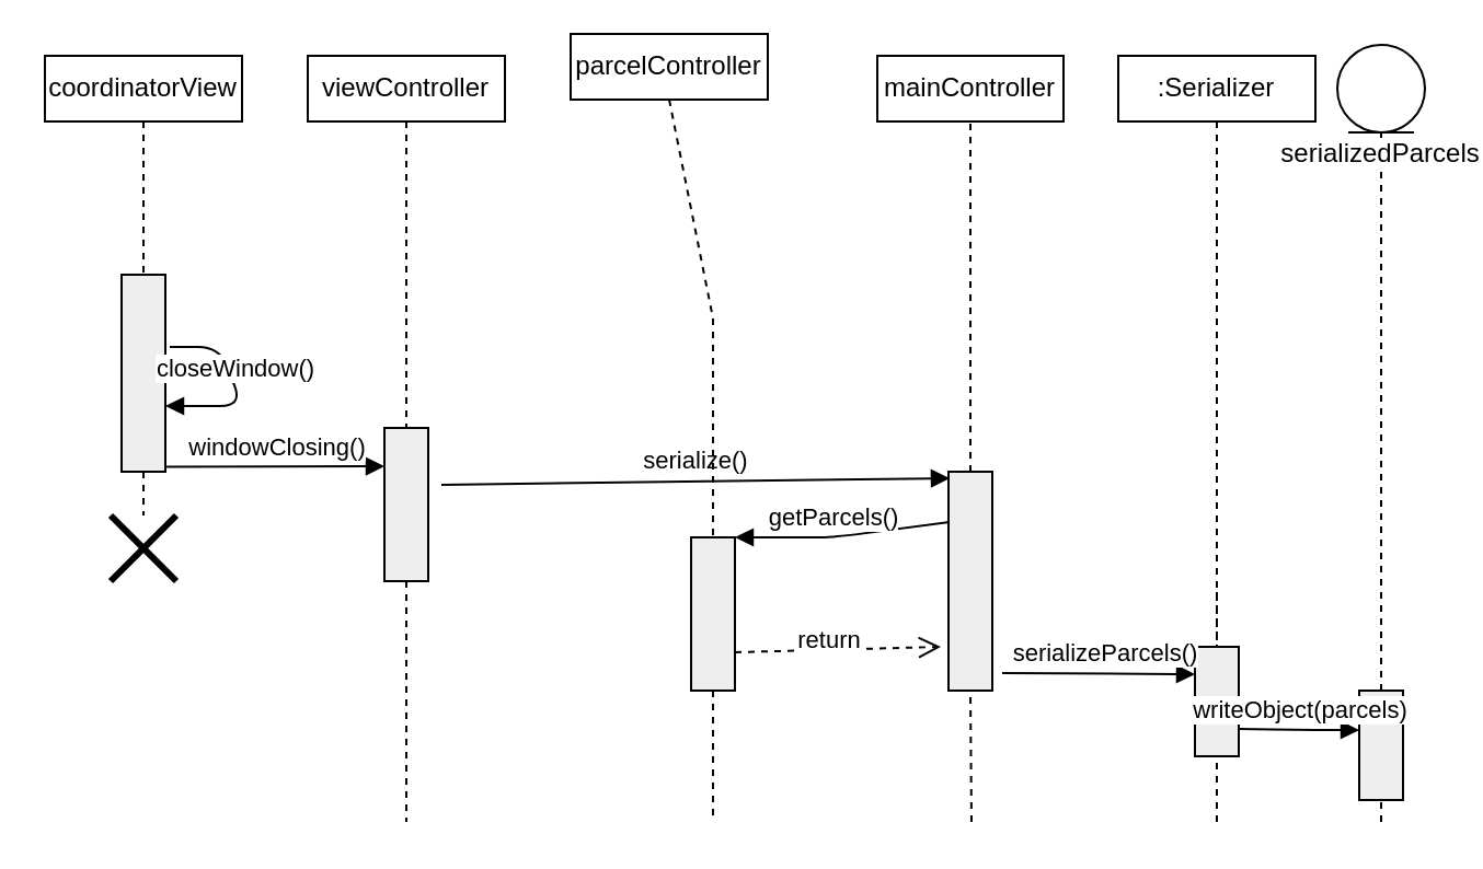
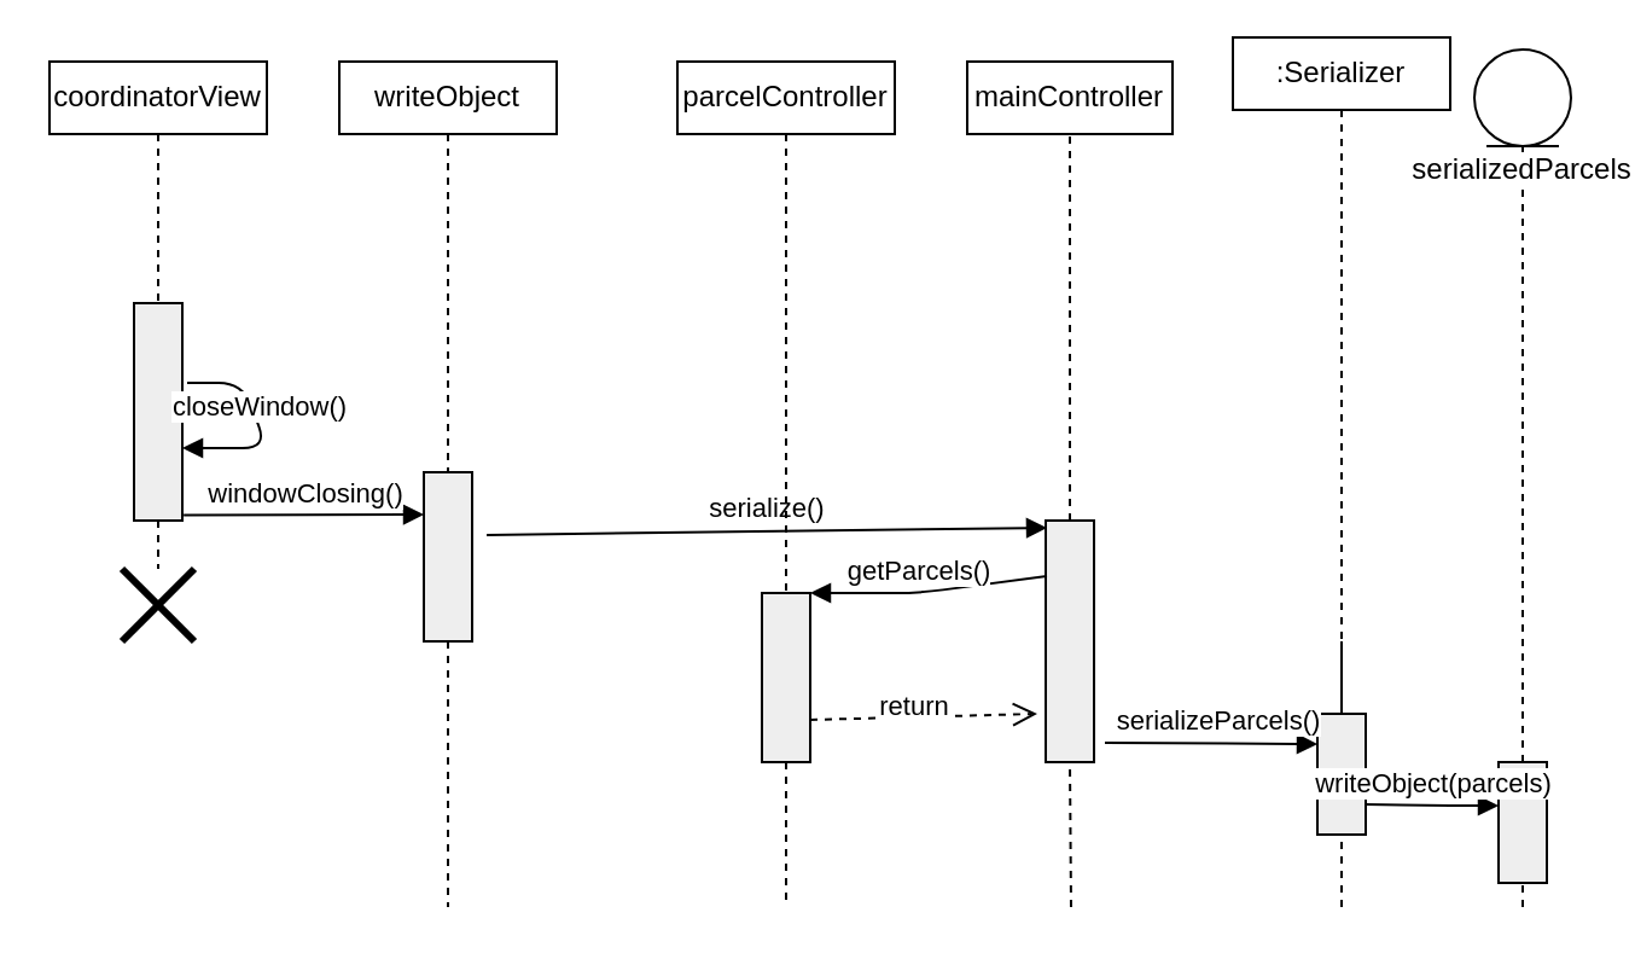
  <mxCell id="0" />
  <mxCell id="1" parent="0" />
- <mxCell id="2" value="parcelController" style="shape=rect;html=1;whiteSpace=wrap;align=center;" parent="1" vertex="1"><mxGeometry x="260" y="15" width="90" height="30" as="geometry" /></mxCell>
+ <mxCell id="2" value="parcelController" style="shape=rect;html=1;whiteSpace=wrap;align=center;" parent="1" vertex="1"><mxGeometry x="280" y="25" width="90" height="30" as="geometry" /></mxCell>
  <mxCell id="3" value="" style="edgeStyle=none;html=1;dashed=1;endArrow=none;align=center;verticalAlign=bottom;exitX=0.5;exitY=1;" parent="1" source="28" edge="1"><mxGeometry x="1" relative="1" as="geometry"><mxPoint x="325" y="375" as="targetPoint" /></mxGeometry></mxCell>
- <mxCell id="4" value=":Serializer" style="shape=rect;html=1;whiteSpace=wrap;align=center;" parent="1" vertex="1"><mxGeometry x="510" y="25" width="90" height="30" as="geometry" /></mxCell>
+ <mxCell id="4" value=":Serializer" style="shape=rect;html=1;whiteSpace=wrap;align=center;" parent="1" vertex="1"><mxGeometry x="510" y="15" width="90" height="30" as="geometry" /></mxCell>
  <mxCell id="5" value="" style="edgeStyle=none;html=1;dashed=1;endArrow=none;align=center;verticalAlign=bottom;exitX=0.5;exitY=1;" parent="1" source="9" edge="1"><mxGeometry x="1" relative="1" as="geometry"><mxPoint x="555" y="265" as="targetPoint" /></mxGeometry></mxCell>
  <mxCell id="6" value="coordinatorView" style="shape=rect;html=1;whiteSpace=wrap;align=center;" parent="1" vertex="1"><mxGeometry x="20" y="25" width="90" height="30" as="geometry" /></mxCell>
  <mxCell id="7" value="" style="edgeStyle=none;html=1;dashed=1;endArrow=none;" parent="1" source="6" target="8" edge="1"><mxGeometry relative="1" as="geometry" /></mxCell>
  <mxCell id="8" value="" style="shape=rect;html=1;fillColor=#eeeeee;" parent="1" vertex="1"><mxGeometry x="55" y="125" width="20" height="90" as="geometry" /></mxCell>
  <mxCell id="9" value="" style="shape=rect;html=1;fillColor=#eeeeee;" parent="1" vertex="1"><mxGeometry x="545" y="295" width="20" height="50" as="geometry" /></mxCell>
  <mxCell id="10" value="" style="edgeStyle=none;html=1;dashed=1;endArrow=none;align=center;verticalAlign=bottom;exitX=0.5;exitY=1;" parent="1" source="4" target="9" edge="1"><mxGeometry x="1" relative="1" as="geometry"><mxPoint x="505" y="215" as="targetPoint" /><mxPoint x="505" y="-145" as="sourcePoint" /></mxGeometry></mxCell>
  <mxCell id="11" value="" style="edgeStyle=none;html=1;dashed=1;endArrow=none;align=center;verticalAlign=bottom;exitX=0.5;exitY=1;" parent="1" source="2" edge="1"><mxGeometry x="1" relative="1" as="geometry"><mxPoint x="325" y="145" as="targetPoint" /><mxPoint x="325" y="-145" as="sourcePoint" /></mxGeometry></mxCell>
  <mxCell id="12" value="serializedParcels&lt;br&gt;" style="shape=umlLifeline;participant=umlEntity;perimeter=lifelinePerimeter;whiteSpace=wrap;html=1;container=1;collapsible=0;recursiveResize=0;verticalAlign=top;spacingTop=36;labelBackgroundColor=#ffffff;outlineConnect=0;" parent="1" vertex="1"><mxGeometry x="610" y="20" width="40" height="355" as="geometry" /></mxCell>
  <mxCell id="13" value="" style="shape=rect;html=1;fillColor=#eeeeee;" parent="12" vertex="1"><mxGeometry x="10" y="295" width="20" height="50" as="geometry" /></mxCell>
- <mxCell id="14" value="viewController" style="shape=rect;html=1;whiteSpace=wrap;align=center;" parent="1" vertex="1"><mxGeometry x="140" y="25" width="90" height="30" as="geometry" /></mxCell>
+ <mxCell id="14" value="writeObject" style="shape=rect;html=1;whiteSpace=wrap;align=center;" parent="1" vertex="1"><mxGeometry x="140" y="25" width="90" height="30" as="geometry" /></mxCell>
  <mxCell id="15" value="" style="edgeStyle=none;html=1;dashed=1;endArrow=none;" parent="1" source="16" edge="1"><mxGeometry relative="1" as="geometry"><mxPoint x="185" y="375" as="targetPoint" /></mxGeometry></mxCell>
  <mxCell id="16" value="" style="shape=rect;html=1;fillColor=#eeeeee;" parent="1" vertex="1"><mxGeometry x="175" y="195" width="20" height="70" as="geometry" /></mxCell>
  <mxCell id="17" value="" style="edgeStyle=none;html=1;dashed=1;endArrow=none;" parent="1" source="14" target="16" edge="1"><mxGeometry relative="1" as="geometry"><mxPoint x="185" y="-145" as="sourcePoint" /><mxPoint x="185" y="295" as="targetPoint" /></mxGeometry></mxCell>
  <mxCell id="18" value="closeWindow()" style="html=1;verticalAlign=bottom;endArrow=block;" parent="1" edge="1"><mxGeometry width="80" relative="1" as="geometry"><mxPoint x="77" y="158" as="sourcePoint" /><mxPoint x="75" y="185" as="targetPoint" /><Array as="points"><mxPoint x="100" y="158" /><mxPoint x="110" y="185" /></Array></mxGeometry></mxCell>
  <mxCell id="19" value="" style="shape=umlDestroy;whiteSpace=wrap;html=1;strokeWidth=3;" parent="1" vertex="1"><mxGeometry x="50" y="235" width="30" height="30" as="geometry" /></mxCell>
  <mxCell id="20" value="" style="endArrow=none;dashed=1;html=1;fontSize=9;exitX=0.5;exitY=1;exitDx=0;exitDy=0;" parent="1" source="8" target="19" edge="1"><mxGeometry width="50" height="50" relative="1" as="geometry"><mxPoint x="65" y="195" as="sourcePoint" /><mxPoint x="65" y="295" as="targetPoint" /></mxGeometry></mxCell>
  <mxCell id="21" value="windowClosing()" style="html=1;verticalAlign=bottom;endArrow=block;exitX=1.028;exitY=0.975;exitDx=0;exitDy=0;exitPerimeter=0;entryX=0;entryY=0.25;entryDx=0;entryDy=0;" parent="1" source="8" target="16" edge="1"><mxGeometry width="80" relative="1" as="geometry"><mxPoint x="290" y="125" as="sourcePoint" /><mxPoint x="370" y="125" as="targetPoint" /></mxGeometry></mxCell>
  <mxCell id="22" value="mainController" style="shape=rect;html=1;whiteSpace=wrap;align=center;" parent="1" vertex="1"><mxGeometry x="400" y="25" width="85" height="30" as="geometry" /></mxCell>
  <mxCell id="23" value="" style="shape=rect;html=1;fillColor=#eeeeee;" parent="1" vertex="1"><mxGeometry x="432.5" y="215" width="20" height="100" as="geometry" /></mxCell>
  <mxCell id="24" value="" style="endArrow=none;dashed=1;html=1;entryX=0.5;entryY=1;entryDx=0;entryDy=0;exitX=0.5;exitY=0;exitDx=0;exitDy=0;" parent="1" source="23" target="22" edge="1"><mxGeometry width="50" height="50" relative="1" as="geometry"><mxPoint x="300" y="85" as="sourcePoint" /><mxPoint x="350" y="35" as="targetPoint" /></mxGeometry></mxCell>
  <mxCell id="25" value="" style="endArrow=none;dashed=1;html=1;entryX=0.5;entryY=1;entryDx=0;entryDy=0;" parent="1" target="23" edge="1"><mxGeometry width="50" height="50" relative="1" as="geometry"><mxPoint x="443" y="375" as="sourcePoint" /><mxPoint x="350" y="35" as="targetPoint" /></mxGeometry></mxCell>
  <mxCell id="26" value="serialize()" style="html=1;verticalAlign=bottom;endArrow=block;exitX=1.3;exitY=0.371;exitDx=0;exitDy=0;exitPerimeter=0;" parent="1" source="16" edge="1"><mxGeometry width="80" relative="1" as="geometry"><mxPoint x="290" y="55" as="sourcePoint" /><mxPoint x="433" y="218" as="targetPoint" /></mxGeometry></mxCell>
  <mxCell id="27" value="serializeParcels()" style="html=1;verticalAlign=bottom;endArrow=block;exitX=1.225;exitY=0.92;exitDx=0;exitDy=0;exitPerimeter=0;entryX=0;entryY=0.25;entryDx=0;entryDy=0;" parent="1" source="23" edge="1" target="9"><mxGeometry x="0.061" width="80" relative="1" as="geometry"><mxPoint x="290" y="125" as="sourcePoint" /><mxPoint x="545" y="266" as="targetPoint" /><mxPoint as="offset" /></mxGeometry></mxCell>
  <mxCell id="28" value="" style="shape=rect;html=1;fillColor=#eeeeee;" parent="1" vertex="1"><mxGeometry x="315" y="245" width="20" height="70" as="geometry" /></mxCell>
  <mxCell id="29" value="" style="edgeStyle=none;html=1;dashed=1;endArrow=none;align=center;verticalAlign=bottom;exitX=0.5;exitY=1;" parent="1" target="28" edge="1"><mxGeometry x="1" relative="1" as="geometry"><mxPoint x="325" y="285" as="targetPoint" /><mxPoint x="325" y="145" as="sourcePoint" /></mxGeometry></mxCell>
  <mxCell id="30" value="getParcels()" style="html=1;verticalAlign=bottom;endArrow=block;" parent="1" edge="1"><mxGeometry x="0.086" width="80" relative="1" as="geometry"><mxPoint x="433" y="238" as="sourcePoint" /><mxPoint x="335" y="245" as="targetPoint" /><Array as="points"><mxPoint x="433" y="238" /><mxPoint x="380" y="245" /></Array><mxPoint as="offset" /></mxGeometry></mxCell>
  <mxCell id="31" value="return" style="html=1;verticalAlign=bottom;endArrow=open;dashed=1;endSize=8;exitX=1;exitY=0.75;exitDx=0;exitDy=0;" parent="1" source="28" edge="1"><mxGeometry x="-0.093" y="-5" relative="1" as="geometry"><mxPoint x="370" y="195" as="sourcePoint" /><mxPoint x="429" y="295" as="targetPoint" /><mxPoint as="offset" /></mxGeometry></mxCell>
  <mxCell id="32" value="writeObject(parcels)" style="html=1;verticalAlign=bottom;endArrow=block;exitX=1;exitY=0.75;exitDx=0;exitDy=0;" parent="1" edge="1" source="9"><mxGeometry width="80" relative="1" as="geometry"><mxPoint x="565" y="282" as="sourcePoint" /><mxPoint x="620" y="333" as="targetPoint" /><Array as="points"><mxPoint x="590" y="333" /></Array></mxGeometry></mxCell>
  <mxCell id="33" value="" style="endArrow=none;dashed=1;html=1;entryX=0.5;entryY=1;entryDx=0;entryDy=0;" parent="1" target="9" edge="1"><mxGeometry width="50" height="50" relative="1" as="geometry"><mxPoint x="555" y="375" as="sourcePoint" /><mxPoint x="350" y="165" as="targetPoint" /></mxGeometry></mxCell>
